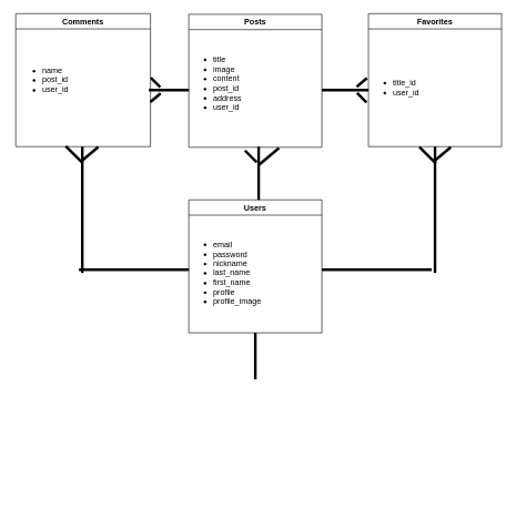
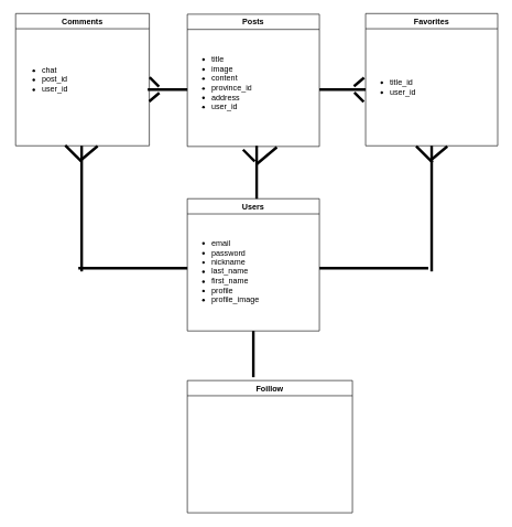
  <mxCell id="0" />
  <mxCell id="1" parent="0" />
  <mxCell id="2" value="Posts" style="swimlane;" vertex="1" parent="1"><mxGeometry x="283" y="21" width="200" height="200" as="geometry" /></mxCell>
- <mxCell id="3" value="&lt;ul&gt;&lt;li&gt;title&lt;/li&gt;&lt;li&gt;image&lt;/li&gt;&lt;li&gt;content&lt;/li&gt;&lt;li&gt;post_id&lt;/li&gt;&lt;li&gt;address&lt;/li&gt;&lt;li&gt;user_id&lt;/li&gt;&lt;/ul&gt;" style="text;strokeColor=none;fillColor=none;html=1;whiteSpace=wrap;verticalAlign=middle;overflow=hidden;" vertex="1" parent="2"><mxGeometry x="-5" y="13.53" width="205" height="180" as="geometry" /></mxCell>
+ <mxCell id="3" value="&lt;ul&gt;&lt;li&gt;title&lt;/li&gt;&lt;li&gt;image&lt;/li&gt;&lt;li&gt;content&lt;/li&gt;&lt;li&gt;province_id&lt;/li&gt;&lt;li&gt;address&lt;/li&gt;&lt;li&gt;user_id&lt;/li&gt;&lt;/ul&gt;" style="text;strokeColor=none;fillColor=none;html=1;whiteSpace=wrap;verticalAlign=middle;overflow=hidden;" vertex="1" parent="2"><mxGeometry x="-5" y="13.53" width="205" height="180" as="geometry" /></mxCell>
  <mxCell id="4" value="Favorites" style="swimlane;" vertex="1" parent="1"><mxGeometry x="553" y="20" width="200" height="200" as="geometry" /></mxCell>
  <mxCell id="5" value="&lt;div&gt;&lt;br&gt;&lt;/div&gt;&lt;ul&gt;&lt;li&gt;&lt;span&gt;title_id&lt;/span&gt;&lt;br&gt;&lt;/li&gt;&lt;li&gt;user_id&lt;/li&gt;&lt;/ul&gt;" style="text;strokeColor=none;fillColor=none;html=1;whiteSpace=wrap;verticalAlign=middle;overflow=hidden;" vertex="1" parent="4"><mxGeometry x="-5" y="13.53" width="205" height="180" as="geometry" /></mxCell>
  <mxCell id="6" value="Users" style="swimlane;" vertex="1" parent="1"><mxGeometry x="283" y="300" width="200" height="200" as="geometry" /></mxCell>
  <mxCell id="7" value="&lt;ul&gt;&lt;li&gt;email&lt;/li&gt;&lt;li&gt;password&lt;/li&gt;&lt;li&gt;nickname&lt;/li&gt;&lt;li&gt;last_name&lt;/li&gt;&lt;li&gt;first_name&lt;/li&gt;&lt;li&gt;profile&lt;/li&gt;&lt;li&gt;profile_image&lt;/li&gt;&lt;/ul&gt;" style="text;strokeColor=none;fillColor=none;html=1;whiteSpace=wrap;verticalAlign=middle;overflow=hidden;" vertex="1" parent="6"><mxGeometry x="-5" y="20" width="205" height="180" as="geometry" /></mxCell>
  <mxCell id="8" value="Comments" style="swimlane;" vertex="1" parent="1"><mxGeometry x="23" y="20" width="202.5" height="200" as="geometry" /></mxCell>
- <mxCell id="9" value="&lt;ul&gt;&lt;li&gt;name&lt;/li&gt;&lt;li&gt;post_id&lt;/li&gt;&lt;li&gt;user_id&lt;/li&gt;&lt;/ul&gt;" style="text;strokeColor=none;fillColor=none;html=1;whiteSpace=wrap;verticalAlign=middle;overflow=hidden;" vertex="1" parent="8"><mxGeometry x="-2.5" y="10" width="205" height="180" as="geometry" /></mxCell>
+ <mxCell id="9" value="&lt;ul&gt;&lt;li&gt;chat&lt;/li&gt;&lt;li&gt;post_id&lt;/li&gt;&lt;li&gt;user_id&lt;/li&gt;&lt;/ul&gt;" style="text;strokeColor=none;fillColor=none;html=1;whiteSpace=wrap;verticalAlign=middle;overflow=hidden;" vertex="1" parent="8"><mxGeometry x="-2.5" y="10" width="205" height="180" as="geometry" /></mxCell>
+ <mxCell id="10" value="Foillow" style="swimlane;" vertex="1" parent="1"><mxGeometry x="283" y="575" width="250" height="200" as="geometry" /></mxCell>
  <mxCell id="11" value="" style="line;strokeWidth=4;direction=south;html=1;perimeter=backbonePerimeter;points=[];outlineConnect=0;" vertex="1" parent="1"><mxGeometry x="383" y="220" width="10" height="80" as="geometry" /></mxCell>
  <mxCell id="12" value="" style="line;strokeWidth=4;direction=west;html=1;perimeter=backbonePerimeter;points=[];outlineConnect=0;" vertex="1" parent="1"><mxGeometry x="483" y="130" width="70" height="10" as="geometry" /></mxCell>
  <mxCell id="13" value="" style="line;strokeWidth=4;direction=south;html=1;perimeter=backbonePerimeter;points=[];outlineConnect=0;" vertex="1" parent="1"><mxGeometry x="118" y="220" width="10" height="190" as="geometry" /></mxCell>
  <mxCell id="14" value="" style="line;strokeWidth=4;direction=west;html=1;perimeter=backbonePerimeter;points=[];outlineConnect=0;" vertex="1" parent="1"><mxGeometry x="483" y="400" width="165" height="10" as="geometry" /></mxCell>
  <mxCell id="15" value="" style="line;strokeWidth=4;direction=south;html=1;perimeter=backbonePerimeter;points=[];outlineConnect=0;" vertex="1" parent="1"><mxGeometry x="378" y="500" width="10" height="70" as="geometry" /></mxCell>
  <mxCell id="16" value="" style="line;strokeWidth=4;direction=south;html=1;perimeter=backbonePerimeter;points=[];outlineConnect=0;" vertex="1" parent="1"><mxGeometry x="648" y="220" width="10" height="190" as="geometry" /></mxCell>
  <mxCell id="17" value="" style="line;strokeWidth=4;direction=west;html=1;perimeter=backbonePerimeter;points=[];outlineConnect=0;" vertex="1" parent="1"><mxGeometry x="118" y="400" width="165" height="10" as="geometry" /></mxCell>
  <mxCell id="18" value="" style="line;strokeWidth=4;direction=west;html=1;perimeter=backbonePerimeter;points=[];outlineConnect=0;" vertex="1" parent="1"><mxGeometry x="223" y="130" width="60" height="10" as="geometry" /></mxCell>
  <mxCell id="19" value="" style="line;strokeWidth=4;direction=west;html=1;perimeter=backbonePerimeter;points=[];outlineConnect=0;rotation=45;" vertex="1" parent="1"><mxGeometry x="533" y="130" width="20" height="32.93" as="geometry" /></mxCell>
  <mxCell id="20" value="" style="line;strokeWidth=4;direction=west;html=1;perimeter=backbonePerimeter;points=[];outlineConnect=0;rotation=45;" vertex="1" parent="1"><mxGeometry x="223" y="107.07" width="20" height="32.93" as="geometry" /></mxCell>
  <mxCell id="21" value="" style="line;strokeWidth=4;direction=west;html=1;perimeter=backbonePerimeter;points=[];outlineConnect=0;rotation=-40;" vertex="1" parent="1"><mxGeometry x="533" y="107.07" width="20" height="32.93" as="geometry" /></mxCell>
  <mxCell id="22" value="" style="line;strokeWidth=4;direction=west;html=1;perimeter=backbonePerimeter;points=[];outlineConnect=0;rotation=-40;" vertex="1" parent="1"><mxGeometry x="223" y="130" width="20" height="32.93" as="geometry" /></mxCell>
  <mxCell id="23" value="" style="line;strokeWidth=4;direction=west;html=1;perimeter=backbonePerimeter;points=[];outlineConnect=0;rotation=-40;" vertex="1" parent="1"><mxGeometry x="383.07" y="220.68" width="40.18" height="28.59" as="geometry" /></mxCell>
  <mxCell id="24" value="" style="line;strokeWidth=4;direction=west;html=1;perimeter=backbonePerimeter;points=[];outlineConnect=0;rotation=45;" vertex="1" parent="1"><mxGeometry x="363.73" y="218.23" width="25" height="32.93" as="geometry" /></mxCell>
  <mxCell id="25" value="" style="line;strokeWidth=4;direction=west;html=1;perimeter=backbonePerimeter;points=[];outlineConnect=0;rotation=-40;" vertex="1" parent="1"><mxGeometry x="116.25" y="215.18" width="35" height="32.93" as="geometry" /></mxCell>
  <mxCell id="26" value="" style="line;strokeWidth=4;direction=west;html=1;perimeter=backbonePerimeter;points=[];outlineConnect=0;rotation=-40;" vertex="1" parent="1"><mxGeometry x="646.31" y="215.37" width="34.42" height="32.93" as="geometry" /></mxCell>
  <mxCell id="27" value="" style="line;strokeWidth=4;direction=west;html=1;perimeter=backbonePerimeter;points=[];outlineConnect=0;rotation=45;" vertex="1" parent="1"><mxGeometry x="624.46" y="216.46" width="35" height="32.93" as="geometry" /></mxCell>
  <mxCell id="28" value="" style="line;strokeWidth=4;direction=west;html=1;perimeter=backbonePerimeter;points=[];outlineConnect=0;rotation=45;" vertex="1" parent="1"><mxGeometry x="93" y="215.18" width="35" height="32.93" as="geometry" /></mxCell>
